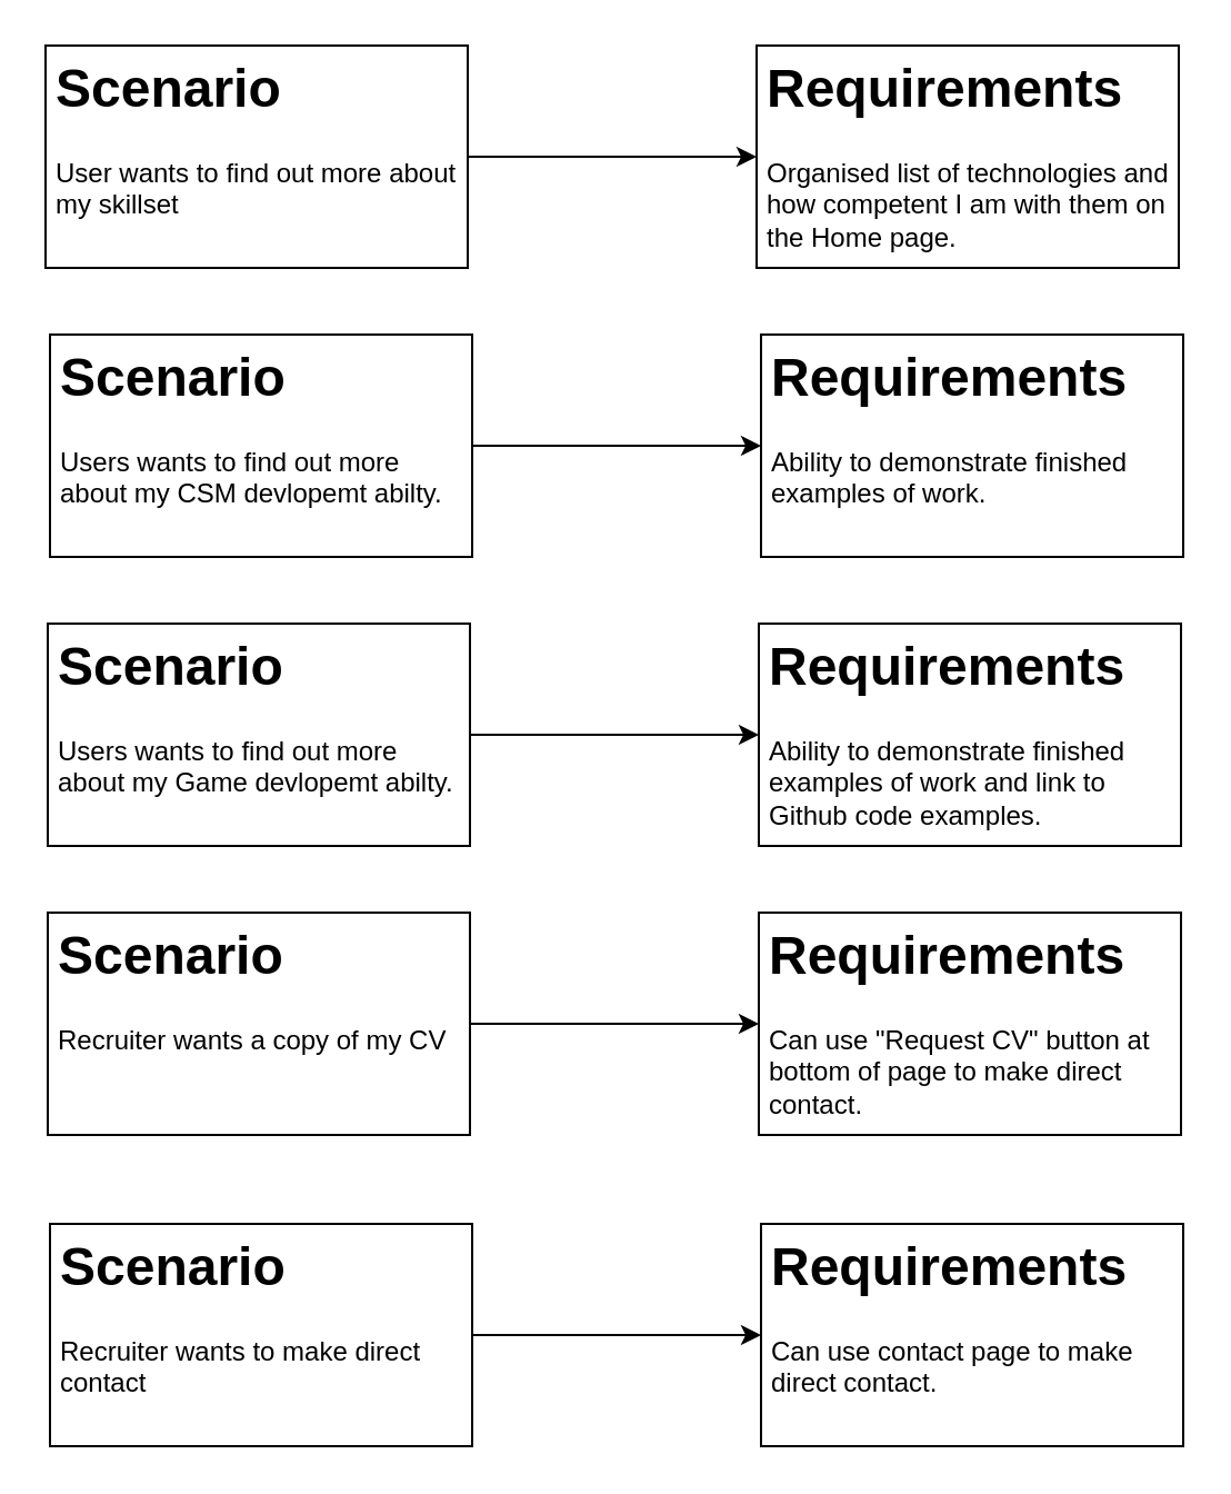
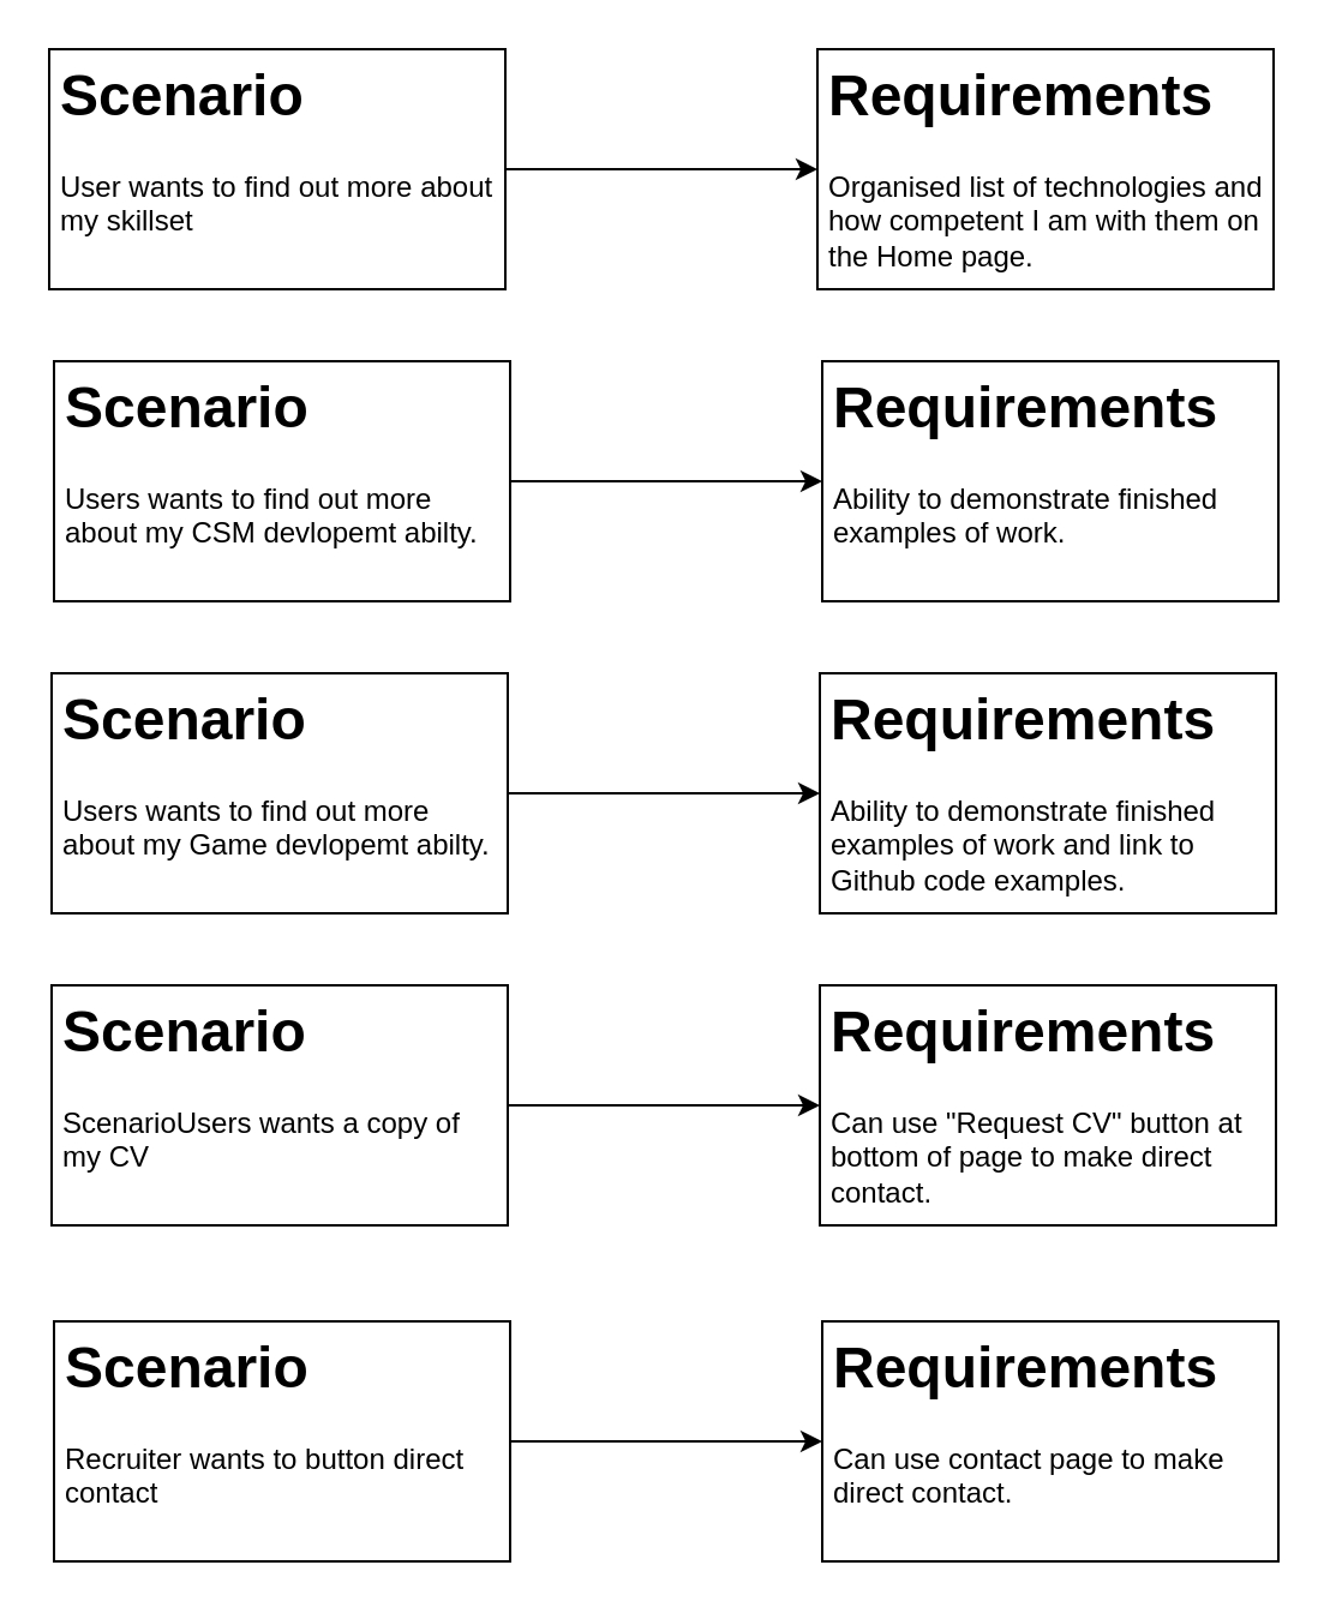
  <mxCell id="0" />
  <mxCell id="1" parent="0" />
  <mxCell id="2" value="" style="edgeStyle=orthogonalEdgeStyle;rounded=0;orthogonalLoop=1;jettySize=auto;html=1;" parent="1" source="3" target="4" edge="1"><mxGeometry relative="1" as="geometry" /></mxCell>
  <mxCell id="3" value="&lt;h1&gt;Scenario&lt;/h1&gt;&lt;p&gt;Users wants to find out more about my CSM devlopemt abilty.&lt;/p&gt;" style="text;html=1;strokeColor=#000000;fillColor=none;spacing=5;spacingTop=-20;whiteSpace=wrap;overflow=hidden;rounded=0;perimeterSpacing=0;labelPadding=0;" parent="1" vertex="1"><mxGeometry x="22" y="150" width="190" height="100" as="geometry" /></mxCell>
  <mxCell id="4" value="&lt;h1&gt;Requirements&lt;/h1&gt;&lt;p&gt;Ability to demonstrate finished examples of work.&lt;br&gt;&lt;/p&gt;" style="text;html=1;strokeColor=#000000;fillColor=none;spacing=5;spacingTop=-20;whiteSpace=wrap;overflow=hidden;rounded=0;perimeterSpacing=0;labelPadding=0;" parent="1" vertex="1"><mxGeometry x="342" y="150" width="190" height="100" as="geometry" /></mxCell>
  <mxCell id="5" value="" style="edgeStyle=orthogonalEdgeStyle;rounded=0;orthogonalLoop=1;jettySize=auto;html=1;" parent="1" source="6" target="7" edge="1"><mxGeometry relative="1" as="geometry" /></mxCell>
  <mxCell id="6" value="&lt;h1&gt;Scenario&lt;/h1&gt;&lt;p&gt;User wants to find out more about my skillset&lt;br&gt;&lt;/p&gt;" style="text;html=1;strokeColor=#000000;fillColor=none;spacing=5;spacingTop=-20;whiteSpace=wrap;overflow=hidden;rounded=0;perimeterSpacing=0;labelPadding=0;" parent="1" vertex="1"><mxGeometry x="20" y="20" width="190" height="100" as="geometry" /></mxCell>
  <mxCell id="7" value="&lt;h1&gt;Requirements&lt;/h1&gt;&lt;p&gt;Organised list of technologies and how competent I am with them on the Home page.&lt;br&gt;&lt;/p&gt;" style="text;html=1;strokeColor=#000000;fillColor=none;spacing=5;spacingTop=-20;whiteSpace=wrap;overflow=hidden;rounded=0;perimeterSpacing=0;labelPadding=0;" parent="1" vertex="1"><mxGeometry x="340" y="20" width="190" height="100" as="geometry" /></mxCell>
  <mxCell id="8" value="" style="edgeStyle=orthogonalEdgeStyle;rounded=0;orthogonalLoop=1;jettySize=auto;html=1;" parent="1" source="9" target="10" edge="1"><mxGeometry relative="1" as="geometry" /></mxCell>
  <mxCell id="9" value="&lt;h1&gt;Scenario&lt;/h1&gt;&lt;p&gt;Users wants to find out more about my Game devlopemt abilty.&lt;/p&gt;" style="text;html=1;strokeColor=#000000;fillColor=none;spacing=5;spacingTop=-20;whiteSpace=wrap;overflow=hidden;rounded=0;perimeterSpacing=0;labelPadding=0;" parent="1" vertex="1"><mxGeometry x="21" y="280" width="190" height="100" as="geometry" /></mxCell>
  <mxCell id="10" value="&lt;h1&gt;Requirements&lt;/h1&gt;&lt;p&gt;Ability to demonstrate finished examples of work and link to Github code examples.&lt;br&gt;&lt;/p&gt;" style="text;html=1;strokeColor=#000000;fillColor=none;spacing=5;spacingTop=-20;whiteSpace=wrap;overflow=hidden;rounded=0;perimeterSpacing=0;labelPadding=0;" parent="1" vertex="1"><mxGeometry x="341" y="280" width="190" height="100" as="geometry" /></mxCell>
  <mxCell id="11" value="" style="edgeStyle=orthogonalEdgeStyle;rounded=0;orthogonalLoop=1;jettySize=auto;html=1;" parent="1" source="12" target="13" edge="1"><mxGeometry relative="1" as="geometry" /></mxCell>
- <mxCell id="12" value="&lt;h1&gt;Scenario&lt;/h1&gt;Recruiter wants a copy of my CV" style="text;html=1;strokeColor=#000000;fillColor=none;spacing=5;spacingTop=-20;whiteSpace=wrap;overflow=hidden;rounded=0;perimeterSpacing=0;labelPadding=0;" parent="1" vertex="1"><mxGeometry x="21" y="410" width="190" height="100" as="geometry" /></mxCell>
+ <mxCell id="12" value="&lt;h1&gt;Scenario&lt;/h1&gt;ScenarioUsers wants a copy of my CV" style="text;html=1;strokeColor=#000000;fillColor=none;spacing=5;spacingTop=-20;whiteSpace=wrap;overflow=hidden;rounded=0;perimeterSpacing=0;labelPadding=0;" parent="1" vertex="1"><mxGeometry x="21" y="410" width="190" height="100" as="geometry" /></mxCell>
  <mxCell id="13" value="&lt;h1&gt;Requirements&lt;/h1&gt;&lt;p&gt;Can use &quot;Request CV&quot; button at bottom of page to make direct contact.&lt;br&gt;&lt;/p&gt;" style="text;html=1;strokeColor=#000000;fillColor=none;spacing=5;spacingTop=-20;whiteSpace=wrap;overflow=hidden;rounded=0;perimeterSpacing=0;labelPadding=0;" parent="1" vertex="1"><mxGeometry x="341" y="410" width="190" height="100" as="geometry" /></mxCell>
  <mxCell id="14" value="" style="edgeStyle=orthogonalEdgeStyle;rounded=0;orthogonalLoop=1;jettySize=auto;html=1;" parent="1" source="15" target="16" edge="1"><mxGeometry relative="1" as="geometry" /></mxCell>
- <mxCell id="15" value="&lt;h1&gt;Scenario&lt;/h1&gt;Recruiter wants to make direct contact" style="text;html=1;strokeColor=#000000;fillColor=none;spacing=5;spacingTop=-20;whiteSpace=wrap;overflow=hidden;rounded=0;perimeterSpacing=0;labelPadding=0;" parent="1" vertex="1"><mxGeometry x="22" y="550" width="190" height="100" as="geometry" /></mxCell>
+ <mxCell id="15" value="&lt;h1&gt;Scenario&lt;/h1&gt;Recruiter wants to button direct contact" style="text;html=1;strokeColor=#000000;fillColor=none;spacing=5;spacingTop=-20;whiteSpace=wrap;overflow=hidden;rounded=0;perimeterSpacing=0;labelPadding=0;" parent="1" vertex="1"><mxGeometry x="22" y="550" width="190" height="100" as="geometry" /></mxCell>
  <mxCell id="16" value="&lt;h1&gt;Requirements&lt;/h1&gt;&lt;p&gt;Can use contact page to make direct contact.&lt;br&gt;&lt;/p&gt;" style="text;html=1;strokeColor=#000000;fillColor=none;spacing=5;spacingTop=-20;whiteSpace=wrap;overflow=hidden;rounded=0;perimeterSpacing=0;labelPadding=0;" parent="1" vertex="1"><mxGeometry x="342" y="550" width="190" height="100" as="geometry" /></mxCell>
